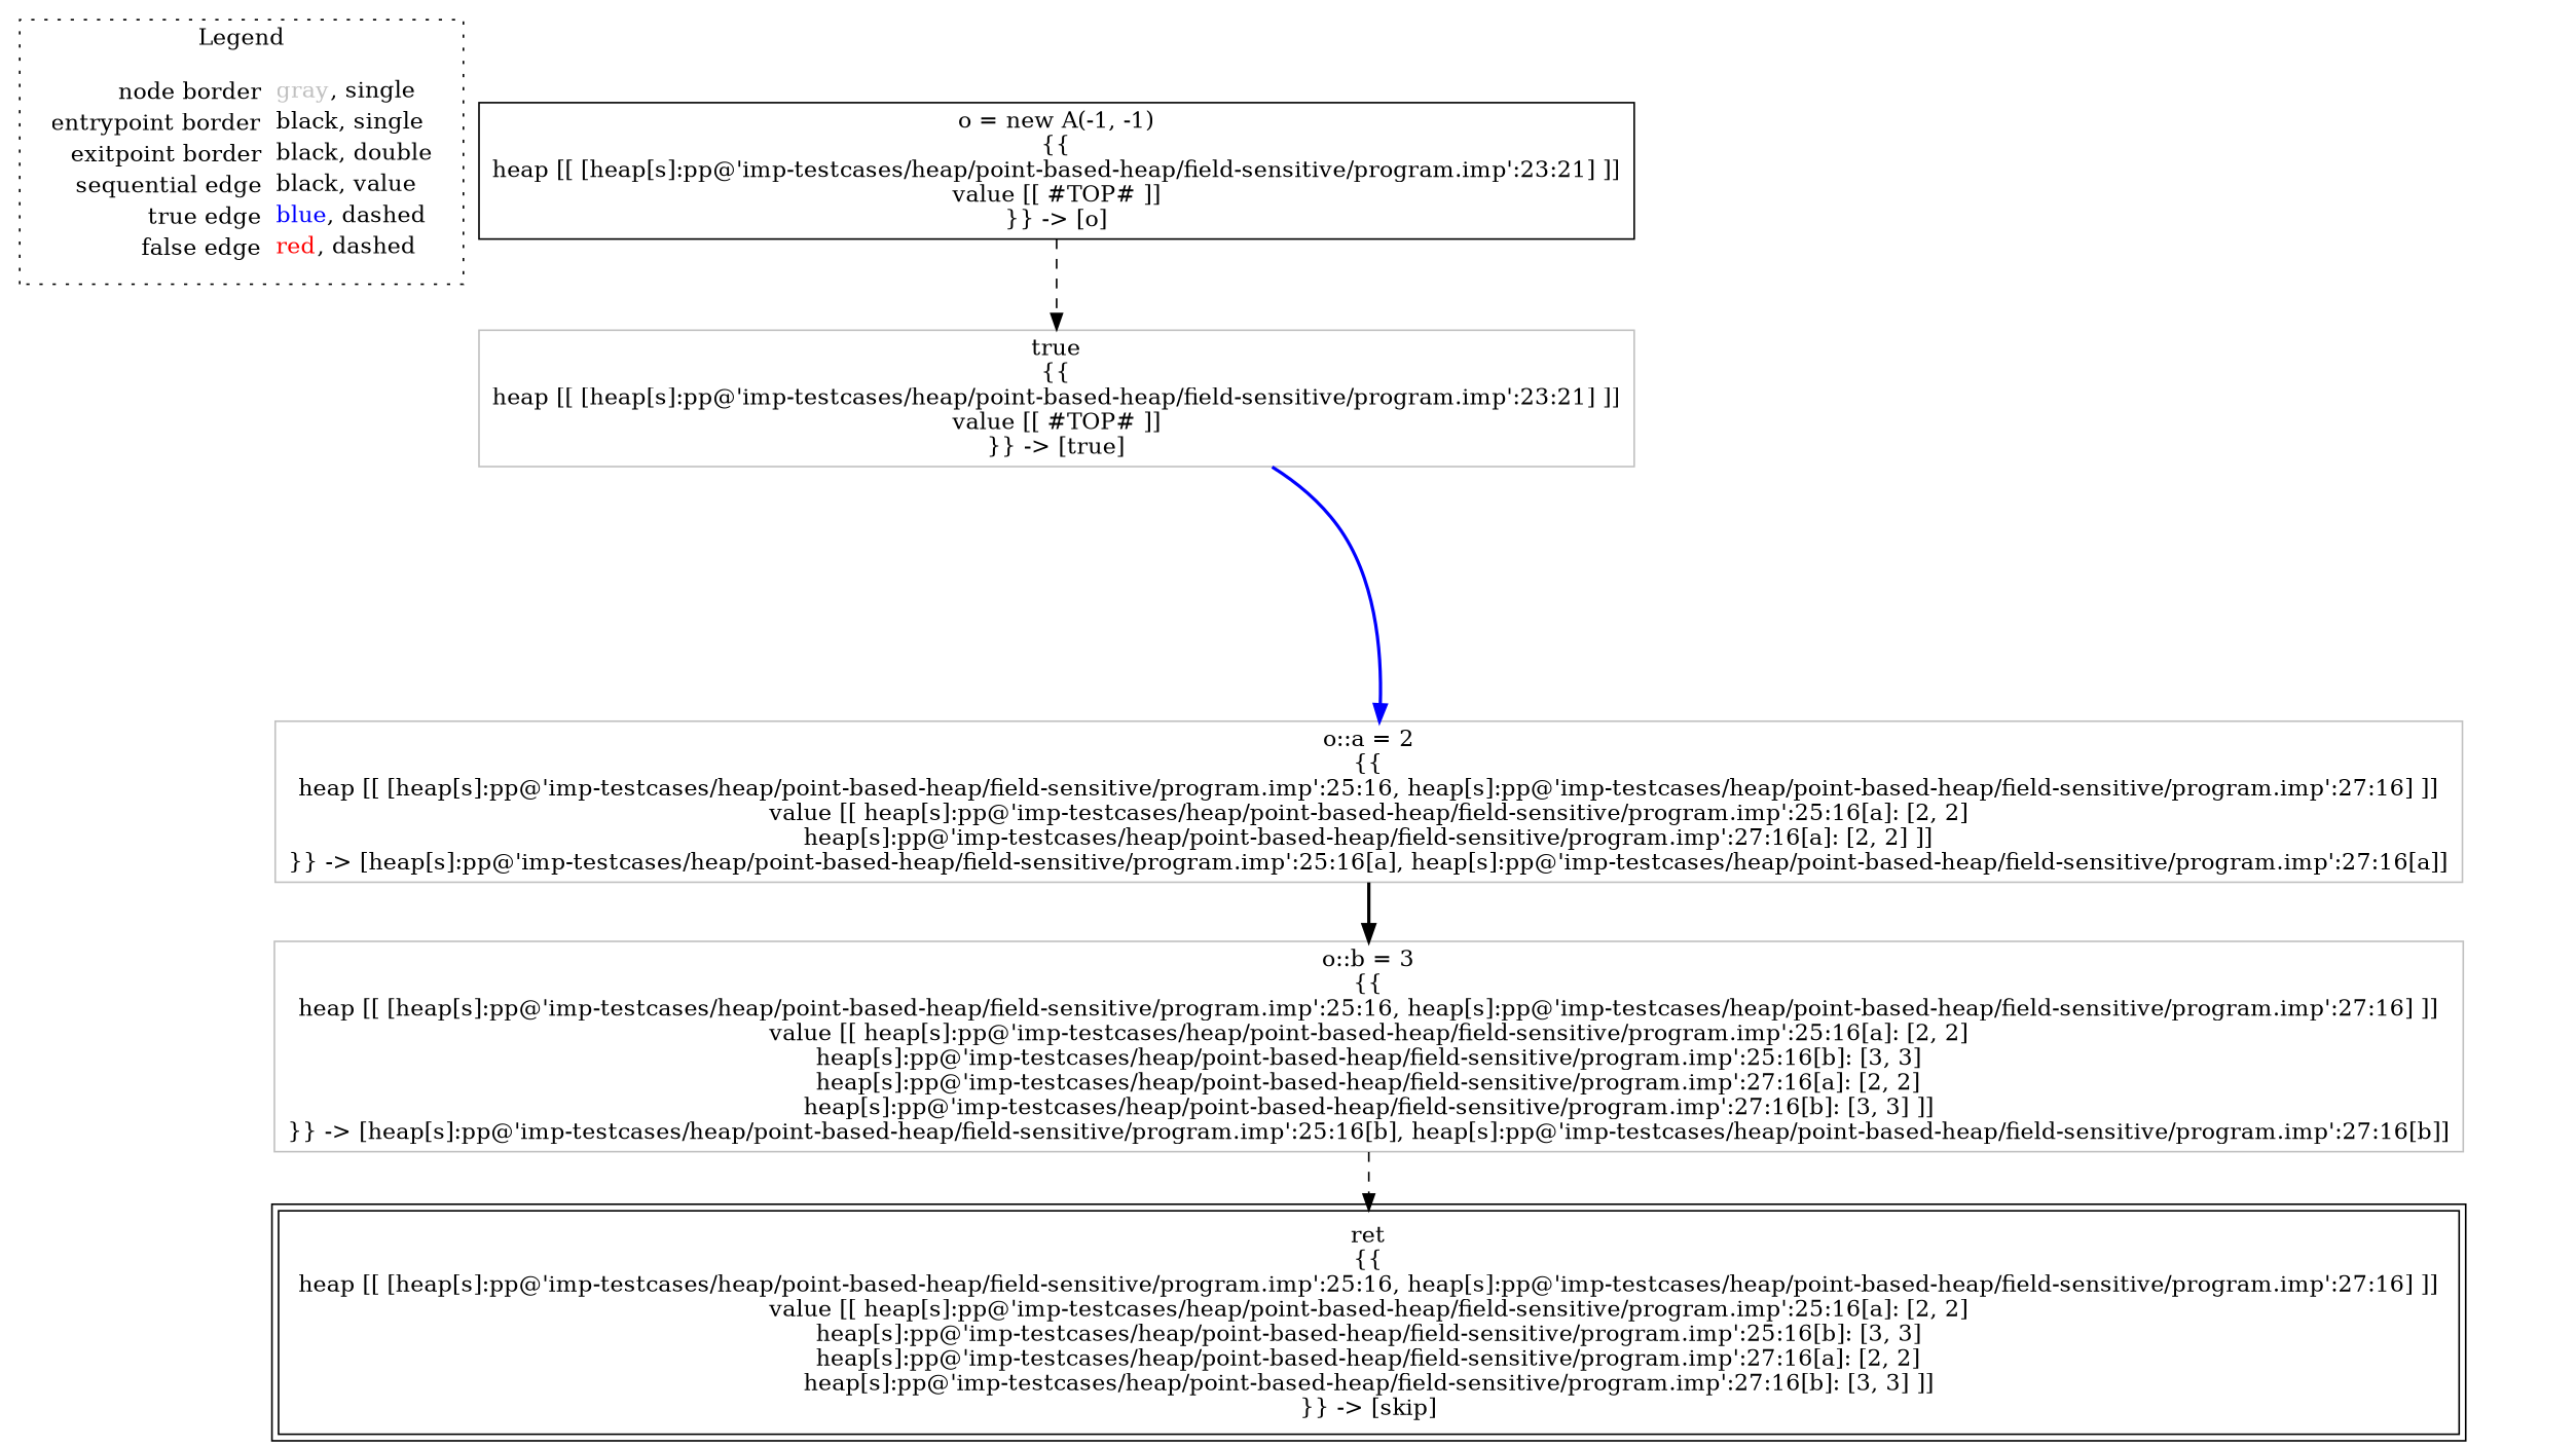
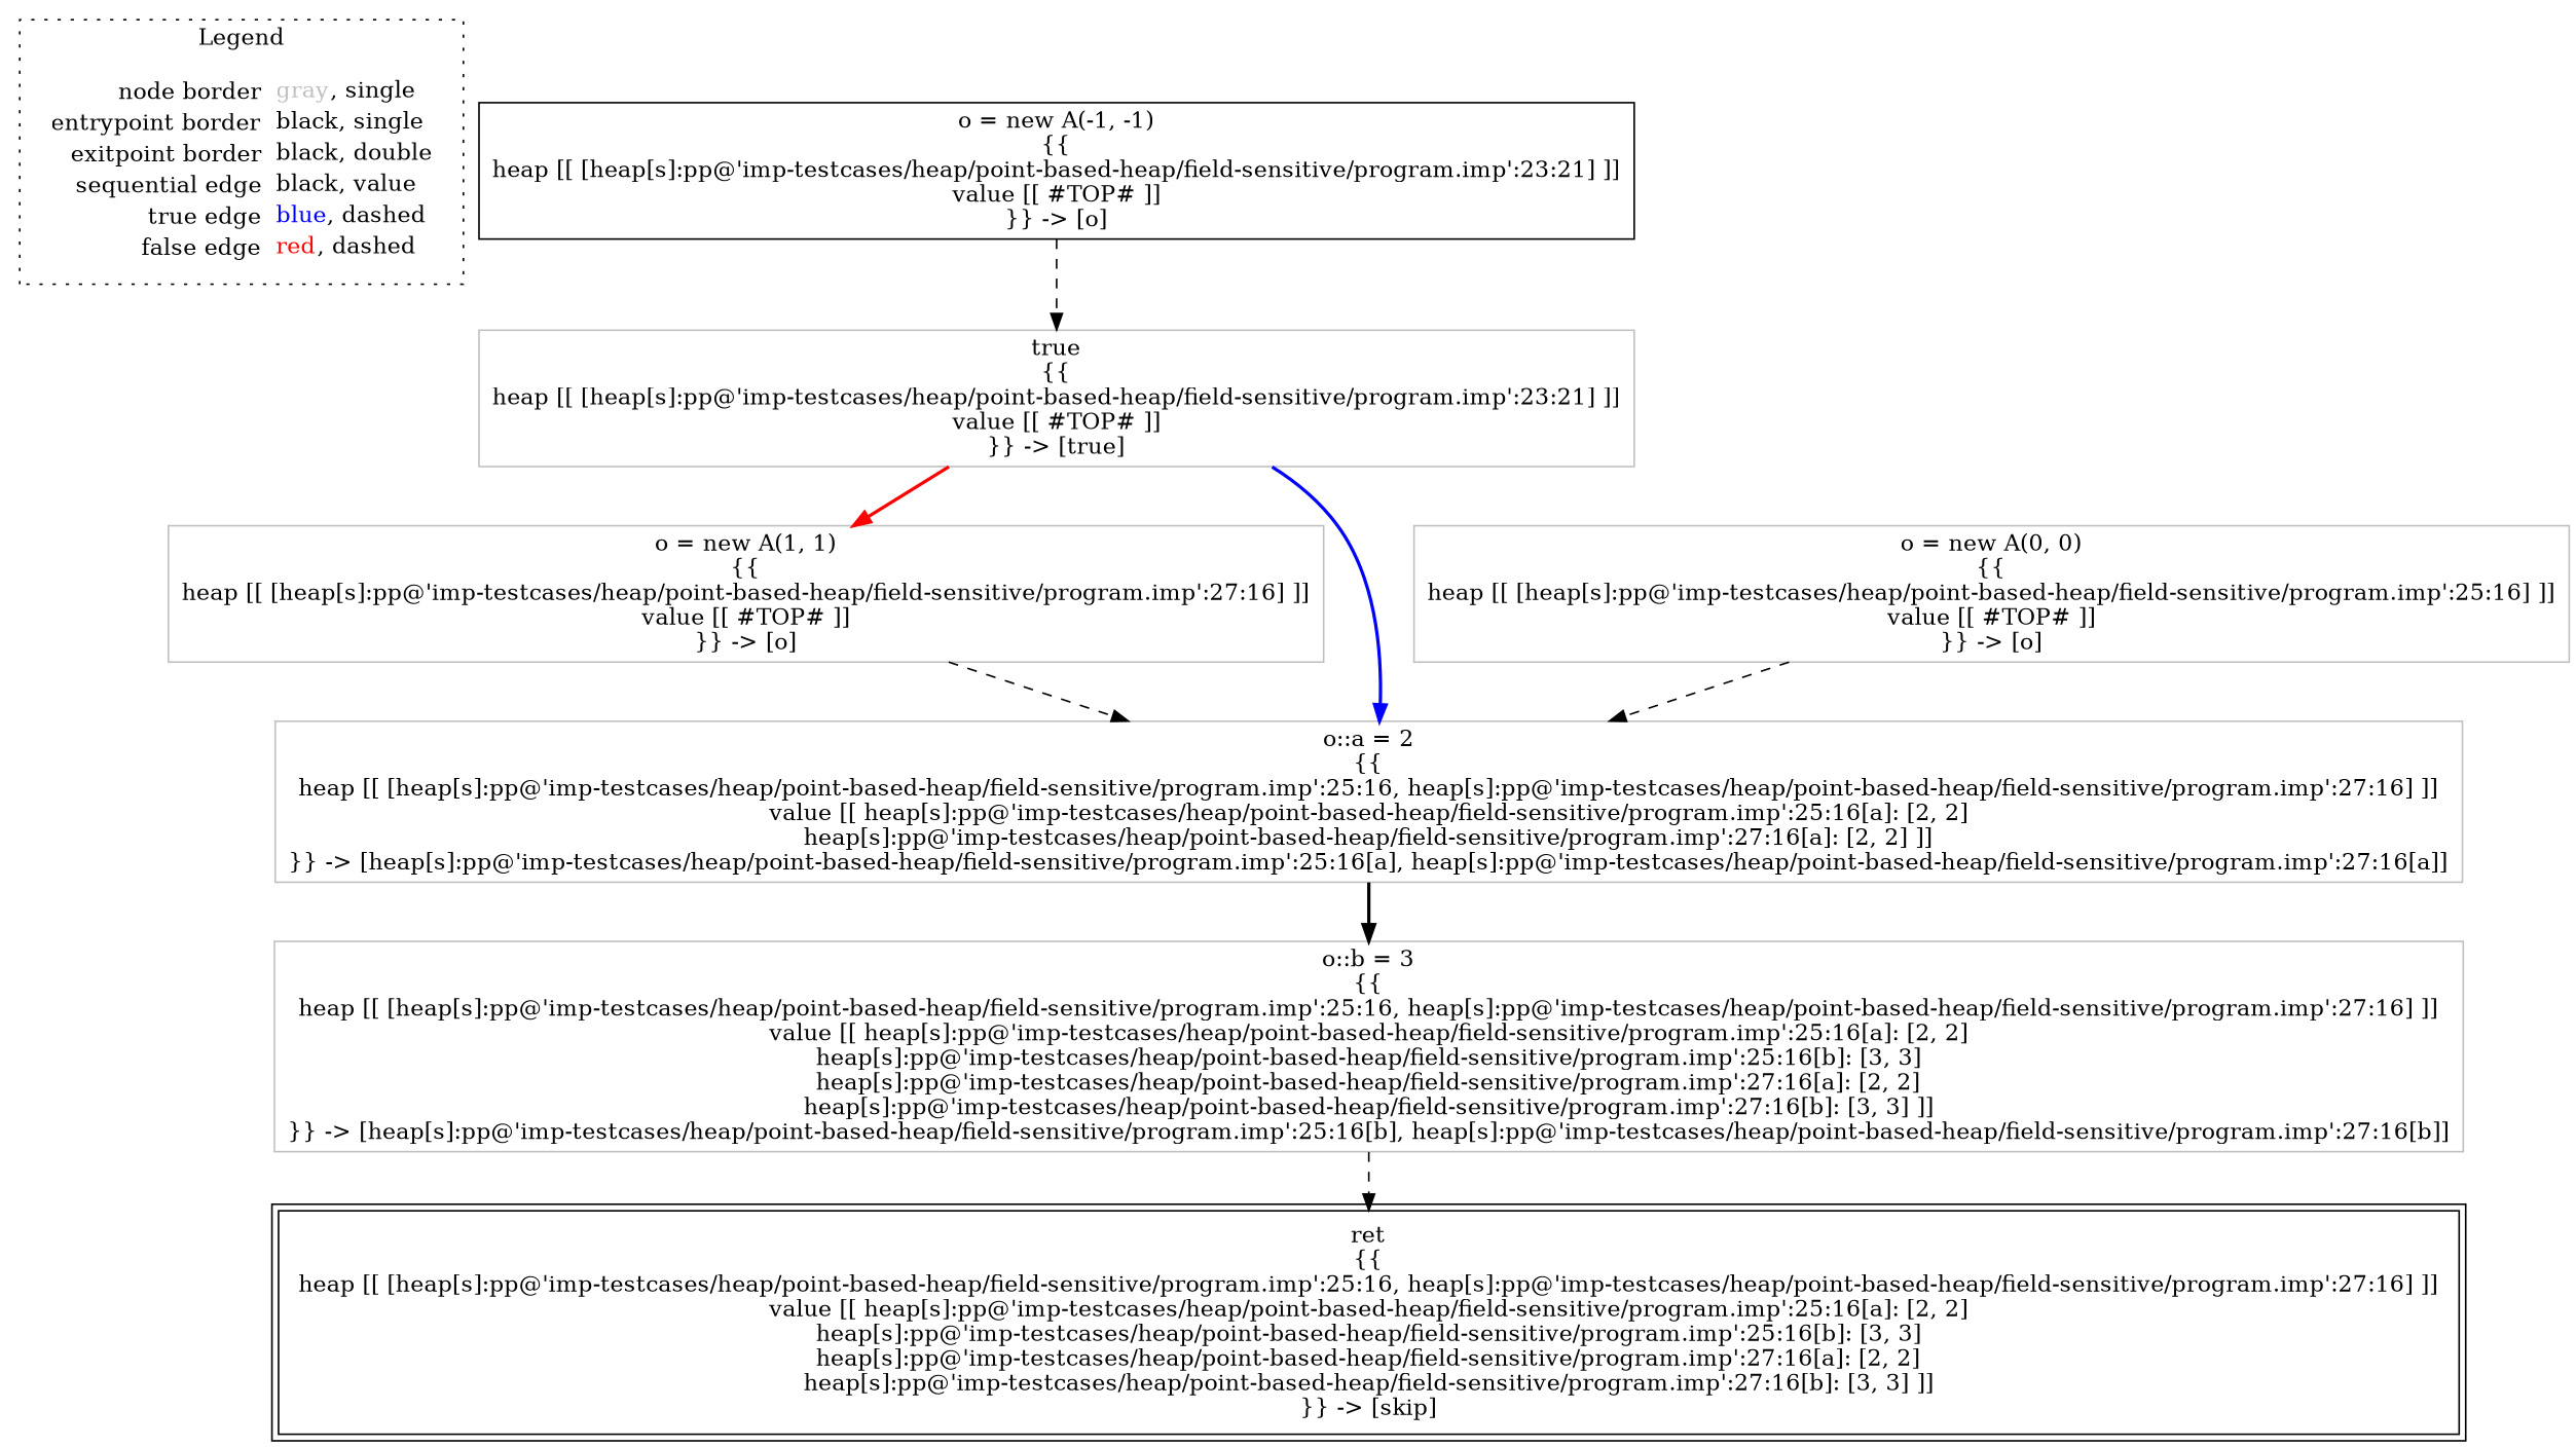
  digraph {
    node [shape=rect color=gray]
    edge [color=black style=dashed]
    n1 [label=<<table border="0" cellpadding="2" cellspacing="0" cellborder="0"><tr><td align="right">node border&nbsp;</td><td align="left"><font color="gray">gray</font>, single</td></tr><tr><td align="right">entrypoint border&nbsp;</td><td align="left"><font color="black">black</font>, single</td></tr><tr><td align="right">exitpoint border&nbsp;</td><td align="left"><font color="black">black</font>, double</td></tr><tr><td align="right">sequential edge&nbsp;</td><td align="left"><font color="black">black</font>, value</td></tr><tr><td align="right">true edge&nbsp;</td><td align="left"><font color="blue">blue</font>, dashed</td></tr><tr><td align="right">false edge&nbsp;</td><td align="left"><font color="red">red</font>, dashed</td></tr></table>> shape=plaintext color=""]
    n2 [color=black label=<o = new A(-1, -1)<BR/>{{<BR/>heap [[ [heap[s]:pp@'imp-testcases/heap/point-based-heap/field-sensitive/program.imp':23:21] ]]<BR/>value [[ #TOP# ]]<BR/>}} -&gt; [o]>]
    n3 [label=<true<BR/>{{<BR/>heap [[ [heap[s]:pp@'imp-testcases/heap/point-based-heap/field-sensitive/program.imp':23:21] ]]<BR/>value [[ #TOP# ]]<BR/>}} -&gt; [true]>]
+   n4 [label=<o = new A(1, 1)<BR/>{{<BR/>heap [[ [heap[s]:pp@'imp-testcases/heap/point-based-heap/field-sensitive/program.imp':27:16] ]]<BR/>value [[ #TOP# ]]<BR/>}} -&gt; [o]>]
    n5 [label=<o::a = 2<BR/>{{<BR/>heap [[ [heap[s]:pp@'imp-testcases/heap/point-based-heap/field-sensitive/program.imp':25:16, heap[s]:pp@'imp-testcases/heap/point-based-heap/field-sensitive/program.imp':27:16] ]]<BR/>value [[ heap[s]:pp@'imp-testcases/heap/point-based-heap/field-sensitive/program.imp':25:16[a]: [2, 2]<BR/>heap[s]:pp@'imp-testcases/heap/point-based-heap/field-sensitive/program.imp':27:16[a]: [2, 2] ]]<BR/>}} -&gt; [heap[s]:pp@'imp-testcases/heap/point-based-heap/field-sensitive/program.imp':25:16[a], heap[s]:pp@'imp-testcases/heap/point-based-heap/field-sensitive/program.imp':27:16[a]]>]
+   n6 [label=<o = new A(0, 0)<BR/>{{<BR/>heap [[ [heap[s]:pp@'imp-testcases/heap/point-based-heap/field-sensitive/program.imp':25:16] ]]<BR/>value [[ #TOP# ]]<BR/>}} -&gt; [o]>]
    n7 [label=<o::b = 3<BR/>{{<BR/>heap [[ [heap[s]:pp@'imp-testcases/heap/point-based-heap/field-sensitive/program.imp':25:16, heap[s]:pp@'imp-testcases/heap/point-based-heap/field-sensitive/program.imp':27:16] ]]<BR/>value [[ heap[s]:pp@'imp-testcases/heap/point-based-heap/field-sensitive/program.imp':25:16[a]: [2, 2]<BR/>heap[s]:pp@'imp-testcases/heap/point-based-heap/field-sensitive/program.imp':25:16[b]: [3, 3]<BR/>heap[s]:pp@'imp-testcases/heap/point-based-heap/field-sensitive/program.imp':27:16[a]: [2, 2]<BR/>heap[s]:pp@'imp-testcases/heap/point-based-heap/field-sensitive/program.imp':27:16[b]: [3, 3] ]]<BR/>}} -&gt; [heap[s]:pp@'imp-testcases/heap/point-based-heap/field-sensitive/program.imp':25:16[b], heap[s]:pp@'imp-testcases/heap/point-based-heap/field-sensitive/program.imp':27:16[b]]>]
    n8 [color=black label=<ret<BR/>{{<BR/>heap [[ [heap[s]:pp@'imp-testcases/heap/point-based-heap/field-sensitive/program.imp':25:16, heap[s]:pp@'imp-testcases/heap/point-based-heap/field-sensitive/program.imp':27:16] ]]<BR/>value [[ heap[s]:pp@'imp-testcases/heap/point-based-heap/field-sensitive/program.imp':25:16[a]: [2, 2]<BR/>heap[s]:pp@'imp-testcases/heap/point-based-heap/field-sensitive/program.imp':25:16[b]: [3, 3]<BR/>heap[s]:pp@'imp-testcases/heap/point-based-heap/field-sensitive/program.imp':27:16[a]: [2, 2]<BR/>heap[s]:pp@'imp-testcases/heap/point-based-heap/field-sensitive/program.imp':27:16[b]: [3, 3] ]]<BR/>}} -&gt; [skip]> peripheries=2]
    subgraph cluster_1 {
      label=Legend
      style=dotted
      n1
    }
    n2 -> n3
+   n3 -> n4 [color=red style=bold]
    n3 -> n5 [color=blue style=bold]
+   n4 -> n5
    n5 -> n7 [style=bold]
+   n6 -> n5
    n7 -> n8
  }
